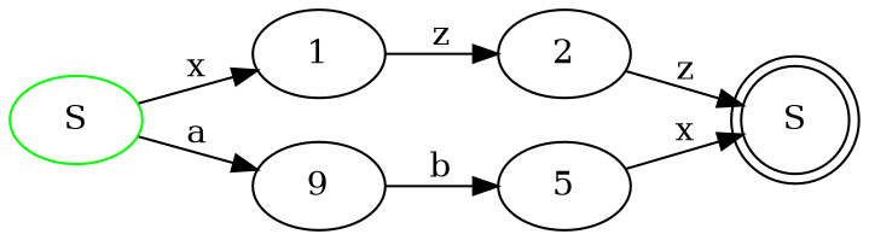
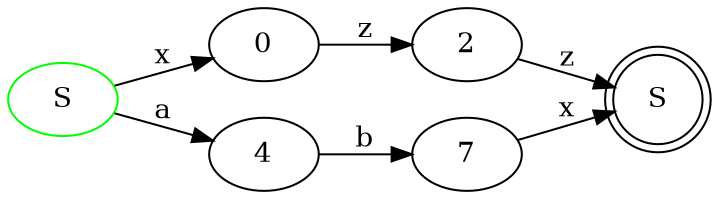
  digraph {
    rankdir=LR
    n1 [color=green label=S]
-   1
-   4 [label=9]
+   1 [label=0]
+   4
    2
-   5
+   5 [label=7]
    n6 [label=S shape=doublecircle]
    n1 -> 1 [label=x]
    n1 -> 4 [label=a]
    1 -> 2 [label=z]
    4 -> 5 [label=b]
    2 -> n6 [label=z]
    5 -> n6 [label=x]
  }
